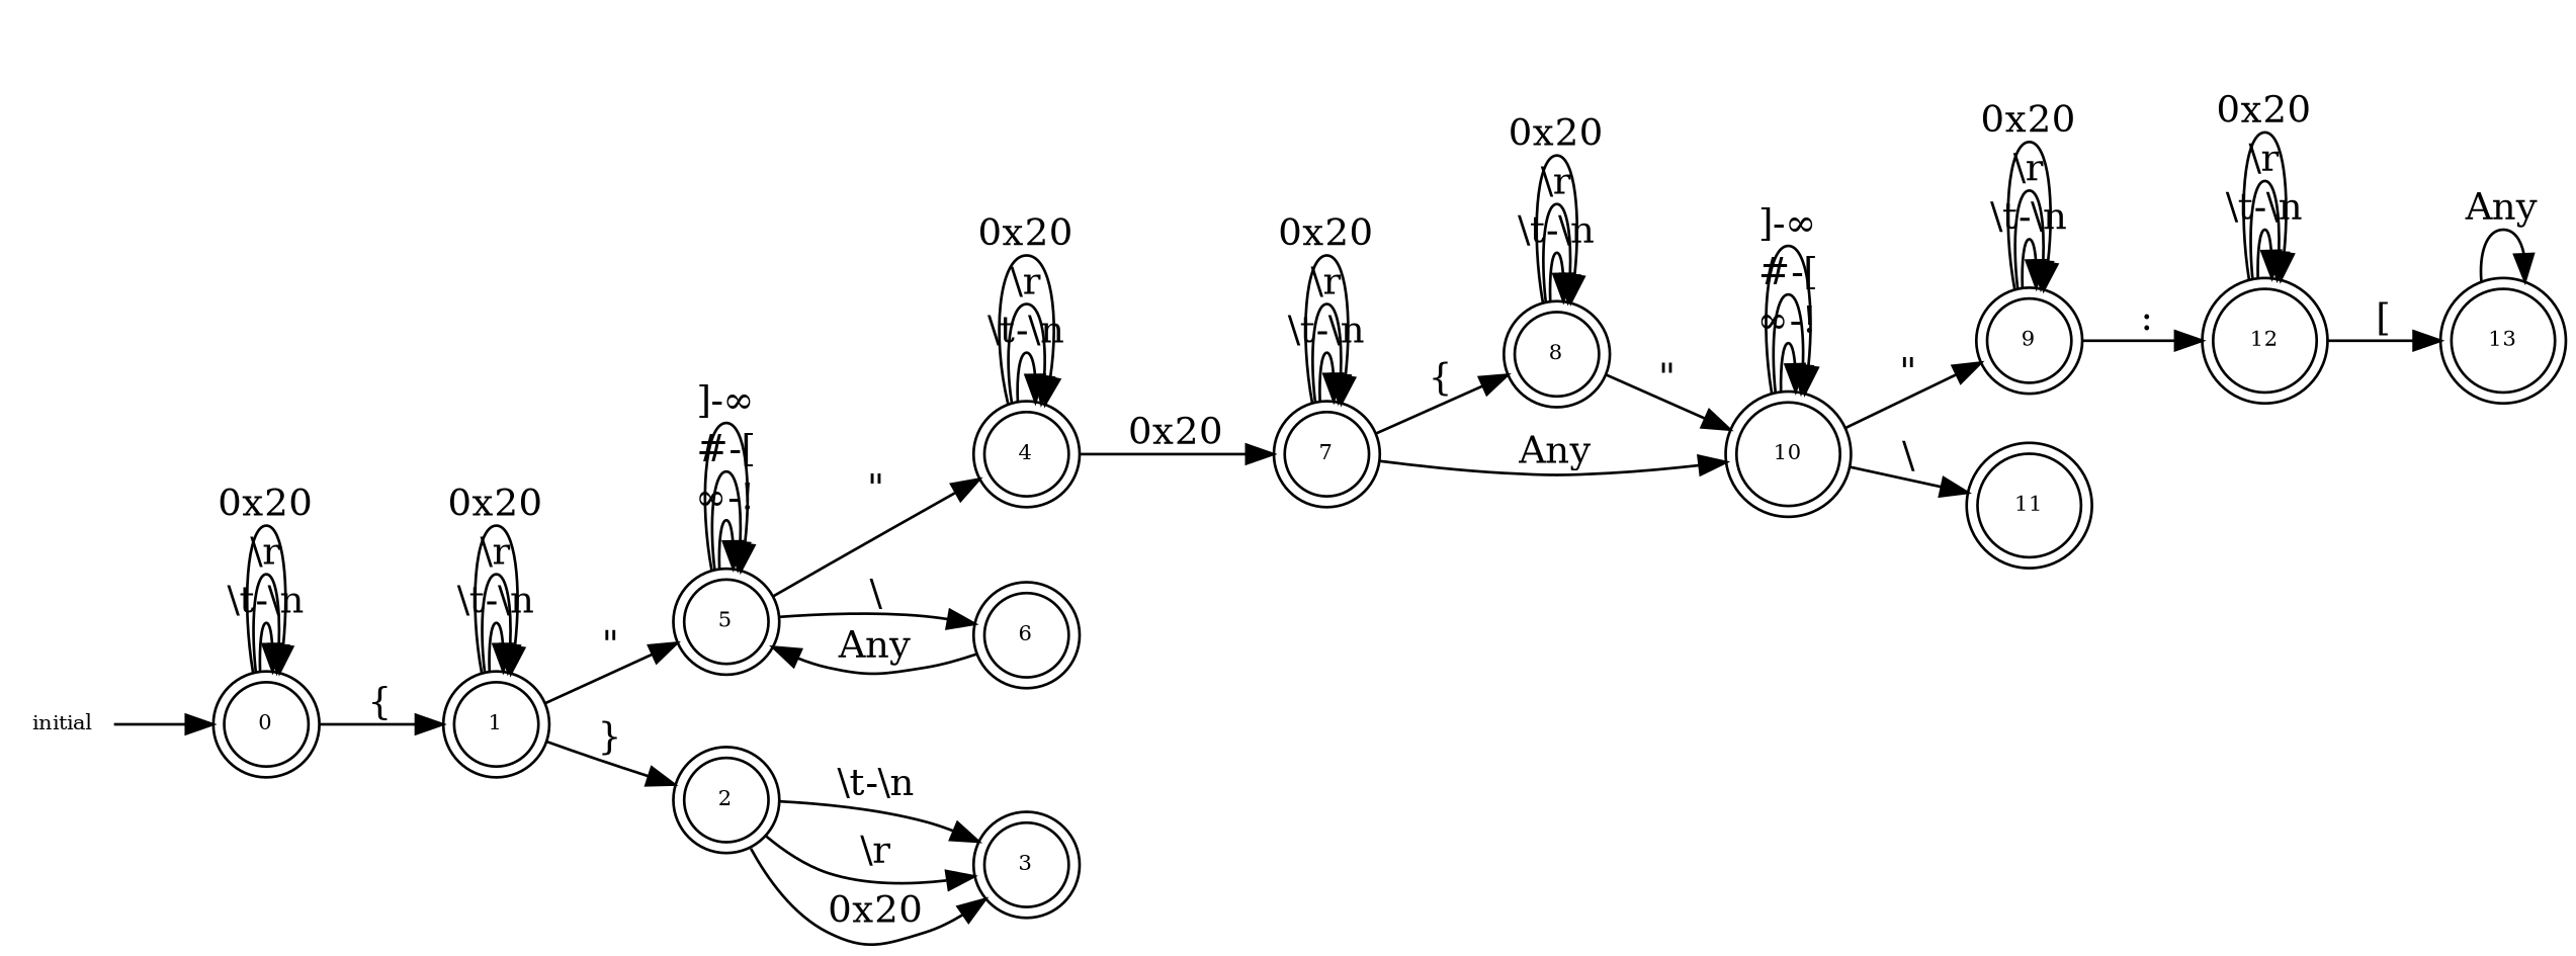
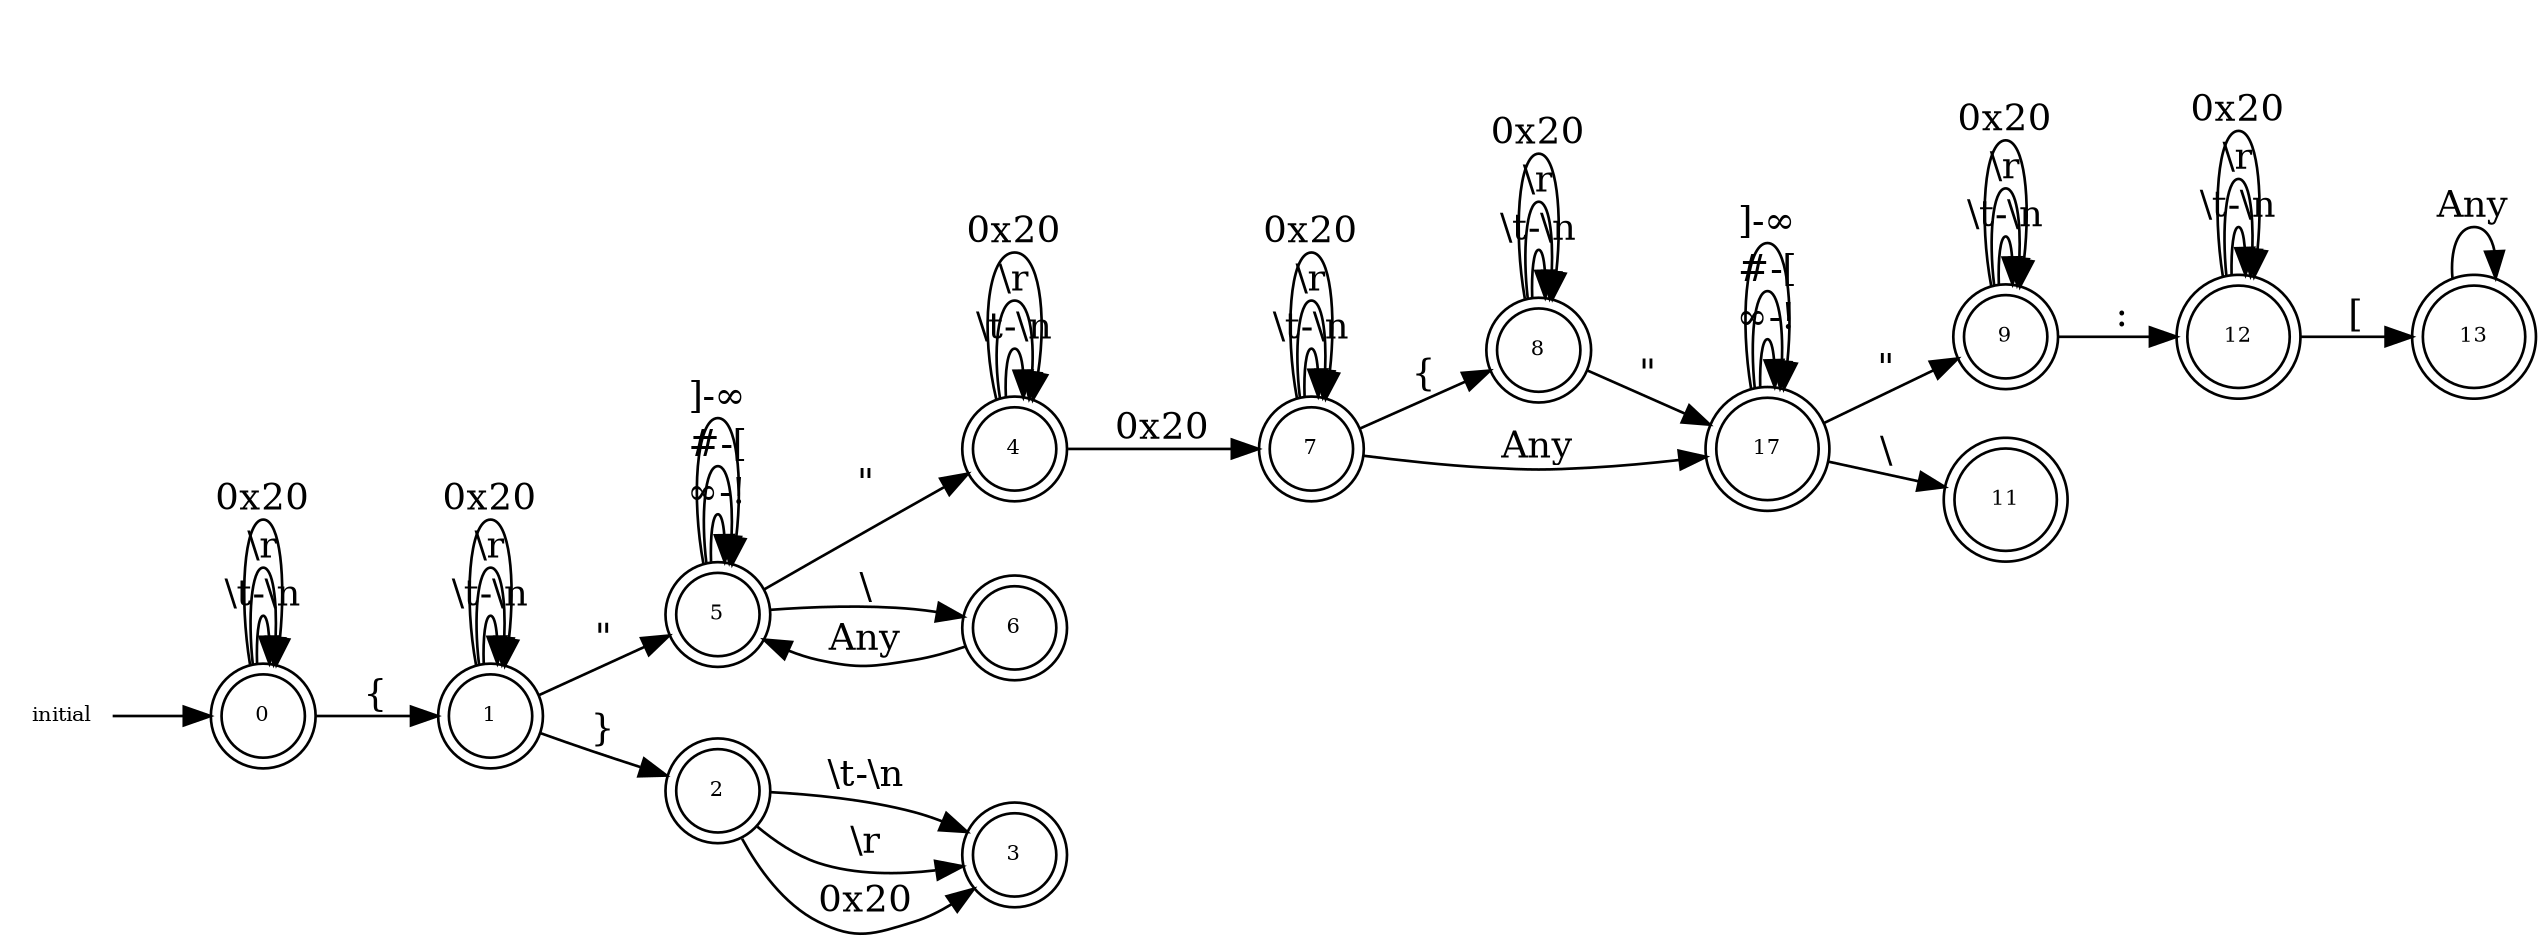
  digraph {
    rankdir=LR
    node [fontsize=8 shape=doublecircle]
    initial [height=0.2 shape=plaintext width=0.2]
    n2 [height=0.2 label=0 width=0.2]
    n3 [height=0.2 label=1 width=0.2]
    n4 [height=0.2 label=5 width=0.2]
    n5 [height=0.2 label=2 width=0.2]
    n6 [height=0.2 label=4 width=0.2]
    n7 [height=0.2 label=6 width=0.2]
    n8 [height=0.2 label=3 width=0.2]
    n9 [height=0.2 label=7 width=0.2]
    n10 [height=0.2 label=8 width=0.2]
-   n11 [height=0.2 label=10 width=0.2]
+   n11 [height=0.2 label=17 width=0.2]
    n12 [height=0.2 label=9 width=0.2]
    n13 [height=0.2 label=11 width=0.2]
    n14 [height=0.2 label=12 width=0.2]
    n15 [height=0.2 label=13 width=0.2]
    initial -> n2
    n2 -> n2 [label="\\t-\\n"]
    n2 -> n2 [label="\\r"]
    n2 -> n2 [label="0x20"]
    n2 -> n3 [label="{"]
    n3 -> n3 [label="\\t-\\n"]
    n3 -> n3 [label="\\r"]
    n3 -> n3 [label="0x20"]
    n3 -> n4 [label="\""]
    n3 -> n5 [label="}"]
    n4 -> n4 [label="∞-!"]
    n4 -> n4 [label="#-["]
    n4 -> n4 [label="]-∞"]
    n4 -> n6 [label="\""]
    n4 -> n7 [label="\\"]
    n5 -> n8 [label="\\t-\\n"]
    n5 -> n8 [label="\\r"]
    n5 -> n8 [label="0x20"]
    n6 -> n6 [label="\\t-\\n"]
    n6 -> n6 [label="\\r"]
    n6 -> n6 [label="0x20"]
    n6 -> n9 [label="0x20"]
    n7 -> n4 [label=Any]
    n9 -> n9 [label="\\t-\\n"]
    n9 -> n9 [label="\\r"]
    n9 -> n9 [label="0x20"]
    n9 -> n10 [label="{"]
    n9 -> n11 [label=Any]
    n10 -> n10 [label="\\t-\\n"]
    n10 -> n10 [label="\\r"]
    n10 -> n10 [label="0x20"]
    n10 -> n11 [label="\""]
    n11 -> n11 [label="∞-!"]
    n11 -> n11 [label="#-["]
    n11 -> n11 [label="]-∞"]
    n11 -> n12 [label="\""]
    n11 -> n13 [label="\\"]
    n12 -> n12 [label="\\t-\\n"]
    n12 -> n12 [label="\\r"]
    n12 -> n12 [label="0x20"]
    n12 -> n14 [label=":"]
    n14 -> n14 [label="\\t-\\n"]
    n14 -> n14 [label="\\r"]
    n14 -> n14 [label="0x20"]
    n14 -> n15 [label="["]
    n15 -> n15 [label=Any]
  }
